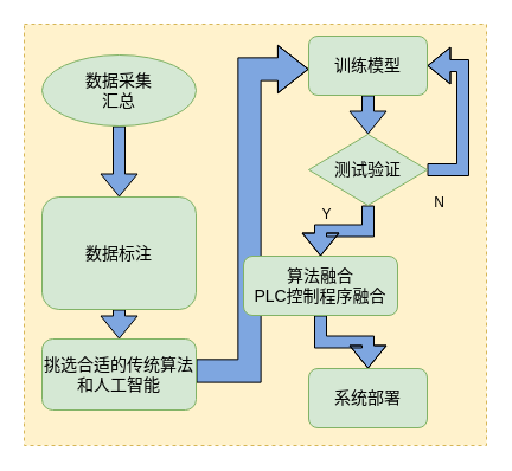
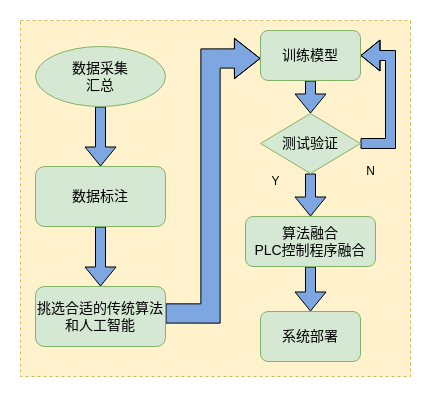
  <mxCell id="0" />
  <mxCell id="1" parent="0" />
  <mxCell id="2" value="" style="rounded=0;whiteSpace=wrap;html=1;dashed=1;fillColor=#fff2cc;strokeColor=#d6b656;" vertex="1" parent="1"><mxGeometry x="20" y="20" width="390" height="356" as="geometry" /></mxCell>
  <mxCell id="3" style="edgeStyle=orthogonalEdgeStyle;rounded=0;orthogonalLoop=1;jettySize=auto;html=1;exitX=1;exitY=0.5;exitDx=0;exitDy=0;entryX=0;entryY=0.5;entryDx=0;entryDy=0;shape=flexArrow;strokeWidth=1;width=19.259;endSize=8.185;fillColor=#7EA6E0;" edge="1" parent="1"><mxGeometry relative="1" as="geometry"><mxPoint x="165" y="312.96" as="sourcePoint" /><mxPoint x="260" y="57.96" as="targetPoint" /><Array as="points"><mxPoint x="210" y="312.96" /><mxPoint x="210" y="57.96" /></Array></mxGeometry></mxCell>
  <mxCell id="4" value="&lt;span style=&quot;font-size: 14px;&quot;&gt;挑选合适的传统算法和人工智能&lt;/span&gt;" style="rounded=1;whiteSpace=wrap;html=1;fillColor=#d5e8d4;strokeColor=#82b366;" vertex="1" parent="1"><mxGeometry x="35" y="286" width="130" height="60" as="geometry" /></mxCell>
  <mxCell id="5" style="edgeStyle=orthogonalEdgeStyle;rounded=0;orthogonalLoop=1;jettySize=auto;html=1;exitX=0.5;exitY=1;exitDx=0;exitDy=0;entryX=0.5;entryY=0;entryDx=0;entryDy=0;shape=flexArrow;fillColor=#7EA6E0;" edge="1" parent="1" source="6" target="9"><mxGeometry relative="1" as="geometry" /></mxCell>
  <mxCell id="6" value="&lt;span style=&quot;font-size: 14px;&quot;&gt;训练模型&lt;/span&gt;" style="rounded=1;whiteSpace=wrap;html=1;fillColor=#d5e8d4;strokeColor=#82b366;" vertex="1" parent="1"><mxGeometry x="260" y="30" width="100" height="50" as="geometry" /></mxCell>
  <mxCell id="7" style="edgeStyle=orthogonalEdgeStyle;rounded=0;orthogonalLoop=1;jettySize=auto;html=1;exitX=0.5;exitY=1;exitDx=0;exitDy=0;entryX=0.5;entryY=0;entryDx=0;entryDy=0;shape=flexArrow;fillColor=#7EA6E0;" edge="1" parent="1" source="9" target="12"><mxGeometry relative="1" as="geometry" /></mxCell>
  <mxCell id="8" style="edgeStyle=orthogonalEdgeStyle;rounded=0;orthogonalLoop=1;jettySize=auto;html=1;exitX=1;exitY=0.5;exitDx=0;exitDy=0;entryX=1;entryY=0.5;entryDx=0;entryDy=0;shape=flexArrow;fillColor=#7EA6E0;" edge="1" parent="1" source="9" target="6"><mxGeometry relative="1" as="geometry"><Array as="points"><mxPoint x="390" y="143" /><mxPoint x="390" y="55" /></Array></mxGeometry></mxCell>
  <mxCell id="9" value="&lt;font style=&quot;font-size: 14px;&quot;&gt;测试验证&lt;/font&gt;" style="rhombus;whiteSpace=wrap;html=1;fillColor=#d5e8d4;strokeColor=#82b366;" vertex="1" parent="1"><mxGeometry x="260" y="113" width="100" height="60" as="geometry" /></mxCell>
  <mxCell id="10" value="&lt;span style=&quot;font-size: 14px;&quot;&gt;系统部署&lt;/span&gt;" style="rounded=1;whiteSpace=wrap;html=1;fillColor=#d5e8d4;strokeColor=#82b366;" vertex="1" parent="1"><mxGeometry x="260" y="311" width="100" height="50" as="geometry" /></mxCell>
  <mxCell id="11" value="" style="edgeStyle=orthogonalEdgeStyle;rounded=0;orthogonalLoop=1;jettySize=auto;html=1;shape=flexArrow;fillColor=#7EA6E0;" edge="1" parent="1" source="12" target="10"><mxGeometry relative="1" as="geometry" /></mxCell>
- <mxCell id="12" value="&lt;font style=&quot;font-size: 14px;&quot;&gt;算法融合&lt;/font&gt;&lt;div&gt;&lt;font style=&quot;font-size: 14px;&quot;&gt;PLC控制程序融合&lt;/font&gt;&lt;/div&gt;" style="rounded=1;whiteSpace=wrap;html=1;fillColor=#d5e8d4;strokeColor=#82b366;" vertex="1" parent="1"><mxGeometry x="205" y="216" width="130" height="50" as="geometry" /></mxCell>
+ <mxCell id="12" value="&lt;font style=&quot;font-size: 14px;&quot;&gt;算法融合&lt;/font&gt;&lt;div&gt;&lt;font style=&quot;font-size: 14px;&quot;&gt;PLC控制程序融合&lt;/font&gt;&lt;/div&gt;" style="rounded=1;whiteSpace=wrap;html=1;fillColor=#d5e8d4;strokeColor=#82b366;" vertex="1" parent="1"><mxGeometry x="245" y="216" width="130" height="50" as="geometry" /></mxCell>
  <mxCell id="13" style="edgeStyle=orthogonalEdgeStyle;rounded=0;orthogonalLoop=1;jettySize=auto;html=1;exitX=0.5;exitY=1;exitDx=0;exitDy=0;entryX=0.5;entryY=0;entryDx=0;entryDy=0;shape=flexArrow;fillColor=#7EA6E0;" edge="1" parent="1" source="14" target="4"><mxGeometry relative="1" as="geometry" /></mxCell>
- <mxCell id="14" value="&lt;span style=&quot;font-size: 14px;&quot;&gt;数据标注&lt;/span&gt;" style="rounded=1;whiteSpace=wrap;html=1;fillColor=#d5e8d4;strokeColor=#82b366;" vertex="1" parent="1"><mxGeometry x="35" y="166" width="130" height="95" as="geometry" /></mxCell>
+ <mxCell id="14" value="&lt;span style=&quot;font-size: 14px;&quot;&gt;数据标注&lt;/span&gt;" style="rounded=1;whiteSpace=wrap;html=1;fillColor=#d5e8d4;strokeColor=#82b366;" vertex="1" parent="1"><mxGeometry x="35" y="166" width="130" height="60" as="geometry" /></mxCell>
  <mxCell id="15" style="edgeStyle=orthogonalEdgeStyle;rounded=0;orthogonalLoop=1;jettySize=auto;html=1;exitX=0.5;exitY=1;exitDx=0;exitDy=0;shape=flexArrow;fillColor=#7EA6E0;" edge="1" parent="1" source="16" target="14"><mxGeometry relative="1" as="geometry" /></mxCell>
  <mxCell id="16" value="&lt;font style=&quot;font-size: 14px;&quot;&gt;数据采集&lt;/font&gt;&lt;div&gt;&lt;font style=&quot;font-size: 14px;&quot;&gt;汇总&lt;/font&gt;&lt;/div&gt;" style="ellipse;whiteSpace=wrap;html=1;fillColor=#d5e8d4;strokeColor=#82b366;" vertex="1" parent="1"><mxGeometry x="35" y="46" width="130" height="60" as="geometry" /></mxCell>
  <mxCell id="17" value="Y" style="text;html=1;align=center;verticalAlign=middle;resizable=0;points=[];autosize=1;strokeColor=none;fillColor=none;" vertex="1" parent="1"><mxGeometry x="260" y="166" width="30" height="30" as="geometry" /></mxCell>
  <mxCell id="18" value="N" style="text;html=1;align=center;verticalAlign=middle;resizable=0;points=[];autosize=1;strokeColor=none;fillColor=none;" vertex="1" parent="1"><mxGeometry x="355" y="156" width="30" height="30" as="geometry" /></mxCell>
